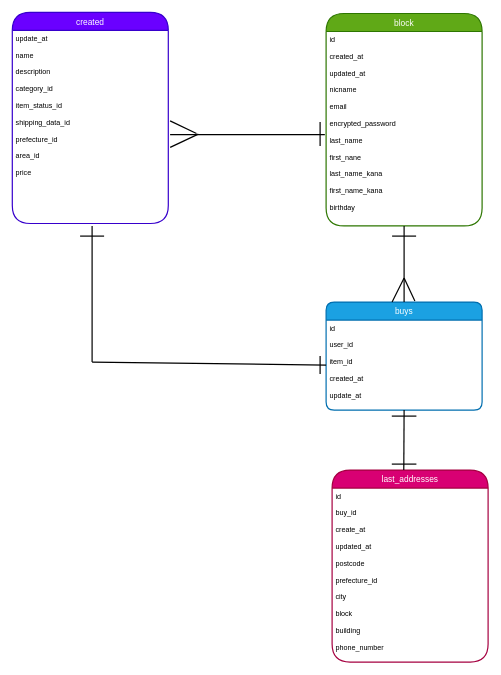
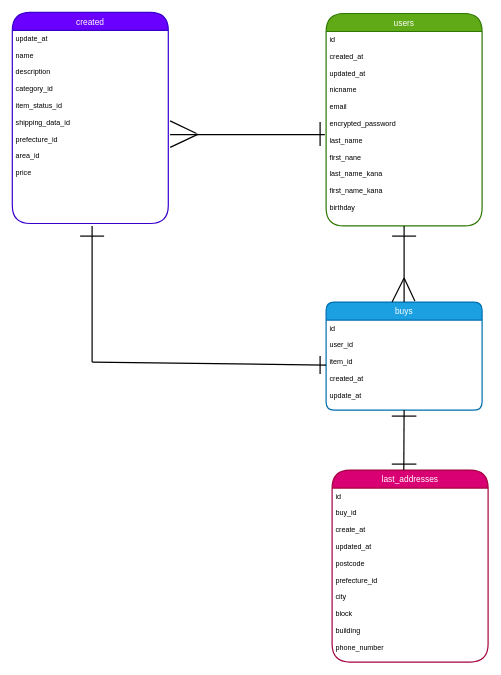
  <mxCell id="0" />
  <mxCell id="1" parent="0" />
  <mxCell id="2" value="created" style="swimlane;childLayout=stackLayout;horizontal=1;startSize=30;horizontalStack=0;rounded=1;fontSize=14;fontStyle=0;strokeWidth=2;resizeParent=0;resizeLast=1;shadow=0;dashed=0;align=center;fillColor=#6a00ff;fontColor=#ffffff;strokeColor=#3700CC;arcSize=50;" parent="1" vertex="1"><mxGeometry x="20" y="20" width="260" height="352" as="geometry" /></mxCell>
  <mxCell id="3" value="update_at&#10;&#10;name&#10;&#10;description&#10;&#10;category_id&#10;&#10;item_status_id&#10;&#10;shipping_data_id&#10;&#10;prefecture_id&#10;&#10;area_id&#10;&#10;price" style="align=left;strokeColor=none;fillColor=none;spacingLeft=4;fontSize=12;verticalAlign=top;resizable=0;rotatable=0;part=1;" parent="2" vertex="1"><mxGeometry y="30" width="260" height="322" as="geometry" /></mxCell>
- <mxCell id="4" value="block" style="swimlane;childLayout=stackLayout;horizontal=1;startSize=30;horizontalStack=0;rounded=1;fontSize=14;fontStyle=0;strokeWidth=2;resizeParent=0;resizeLast=1;shadow=0;dashed=0;align=center;fillColor=#60a917;fontColor=#ffffff;strokeColor=#2D7600;arcSize=50;" parent="1" vertex="1"><mxGeometry x="543" y="22" width="260" height="354" as="geometry" /></mxCell>
+ <mxCell id="4" value="users" style="swimlane;childLayout=stackLayout;horizontal=1;startSize=30;horizontalStack=0;rounded=1;fontSize=14;fontStyle=0;strokeWidth=2;resizeParent=0;resizeLast=1;shadow=0;dashed=0;align=center;fillColor=#60a917;fontColor=#ffffff;strokeColor=#2D7600;arcSize=50;" parent="1" vertex="1"><mxGeometry x="543" y="22" width="260" height="354" as="geometry" /></mxCell>
  <mxCell id="5" value="id&#10;&#10;created_at&#10;&#10;updated_at&#10;&#10;nicname&#10;&#10;email&#10;&#10;encrypted_password&#10;&#10;last_name&#10;&#10;first_nane&#10;&#10;last_name_kana&#10;&#10;first_name_kana&#10;&#10;birthday" style="align=left;strokeColor=none;fillColor=none;spacingLeft=4;fontSize=12;verticalAlign=top;resizable=0;rotatable=0;part=1;" parent="4" vertex="1"><mxGeometry y="30" width="260" height="324" as="geometry" /></mxCell>
  <mxCell id="6" value="buys" style="swimlane;childLayout=stackLayout;horizontal=1;startSize=30;horizontalStack=0;rounded=1;fontSize=14;fontStyle=0;strokeWidth=2;resizeParent=0;resizeLast=1;shadow=0;dashed=0;align=center;fillColor=#1ba1e2;fontColor=#ffffff;strokeColor=#006EAF;" parent="1" vertex="1"><mxGeometry x="543" y="503" width="260" height="180" as="geometry" /></mxCell>
  <mxCell id="7" value="id&#10;&#10;user_id&#10;&#10;item_id&#10;&#10;created_at&#10;&#10;update_at&#10;" style="align=left;strokeColor=none;fillColor=none;spacingLeft=4;fontSize=12;verticalAlign=top;resizable=0;rotatable=0;part=1;" parent="6" vertex="1"><mxGeometry y="30" width="260" height="150" as="geometry" /></mxCell>
  <mxCell id="8" value="" style="endArrow=none;html=1;entryX=0.569;entryY=-0.011;entryDx=0;entryDy=0;entryPerimeter=0;strokeWidth=2;" edge="1" parent="6" target="6"><mxGeometry width="50" height="50" relative="1" as="geometry"><mxPoint x="130" y="-40" as="sourcePoint" /><mxPoint x="180" y="10" as="targetPoint" /></mxGeometry></mxCell>
  <mxCell id="9" value="last_addresses" style="swimlane;childLayout=stackLayout;horizontal=1;startSize=30;horizontalStack=0;rounded=1;fontSize=14;fontStyle=0;strokeWidth=2;resizeParent=0;resizeLast=1;shadow=0;dashed=0;align=center;fillColor=#d80073;fontColor=#ffffff;strokeColor=#A50040;arcSize=50;" parent="1" vertex="1"><mxGeometry x="553" y="783" width="260" height="320" as="geometry" /></mxCell>
  <mxCell id="10" value="id&#10;&#10;buy_id&#10;&#10;create_at&#10;&#10;updated_at&#10;&#10;postcode&#10;&#10;prefecture_id&#10;&#10;city&#10;&#10;block&#10;&#10;building&#10;&#10;phone_number&#10;&#10;" style="align=left;strokeColor=none;fillColor=none;spacingLeft=4;fontSize=12;verticalAlign=top;resizable=0;rotatable=0;part=1;" parent="9" vertex="1"><mxGeometry y="30" width="260" height="290" as="geometry" /></mxCell>
  <mxCell id="11" value="" style="endArrow=none;html=1;strokeWidth=2;" parent="1" edge="1"><mxGeometry width="50" height="50" relative="1" as="geometry"><mxPoint x="672.5" y="783" as="sourcePoint" /><mxPoint x="673" y="683" as="targetPoint" /></mxGeometry></mxCell>
  <mxCell id="12" value="" style="endArrow=none;html=1;strokeWidth=2;" parent="1" edge="1"><mxGeometry width="50" height="50" relative="1" as="geometry"><mxPoint x="653" y="393" as="sourcePoint" /><mxPoint x="693" y="393" as="targetPoint" /></mxGeometry></mxCell>
  <mxCell id="13" value="" style="endArrow=none;html=1;strokeWidth=2;" parent="1" edge="1"><mxGeometry width="50" height="50" relative="1" as="geometry"><mxPoint x="652.5" y="773" as="sourcePoint" /><mxPoint x="693.5" y="773" as="targetPoint" /></mxGeometry></mxCell>
  <mxCell id="14" value="" style="endArrow=none;html=1;strokeWidth=2;" edge="1" parent="1"><mxGeometry width="50" height="50" relative="1" as="geometry"><mxPoint x="652.5" y="693" as="sourcePoint" /><mxPoint x="693.5" y="693" as="targetPoint" /></mxGeometry></mxCell>
  <mxCell id="15" value="" style="endArrow=none;html=1;strokeWidth=2;exitX=0.5;exitY=0;exitDx=0;exitDy=0;" edge="1" parent="1" source="6"><mxGeometry width="50" height="50" relative="1" as="geometry"><mxPoint x="672.5" y="476" as="sourcePoint" /><mxPoint x="673" y="376" as="targetPoint" /><Array as="points"><mxPoint x="673" y="443" /></Array></mxGeometry></mxCell>
  <mxCell id="16" value="" style="endArrow=none;html=1;strokeWidth=2;" edge="1" parent="1"><mxGeometry width="50" height="50" relative="1" as="geometry"><mxPoint x="653" y="503" as="sourcePoint" /><mxPoint x="673" y="463" as="targetPoint" /></mxGeometry></mxCell>
  <mxCell id="17" value="" style="endArrow=none;html=1;strokeWidth=2;entryX=-0.008;entryY=0.531;entryDx=0;entryDy=0;entryPerimeter=0;" edge="1" parent="1" target="5"><mxGeometry width="50" height="50" relative="1" as="geometry"><mxPoint x="283" y="224" as="sourcePoint" /><mxPoint x="333" y="174" as="targetPoint" /></mxGeometry></mxCell>
  <mxCell id="18" value="" style="endArrow=none;html=1;strokeWidth=2;exitX=1.012;exitY=0.606;exitDx=0;exitDy=0;exitPerimeter=0;" edge="1" parent="1" source="3"><mxGeometry width="50" height="50" relative="1" as="geometry"><mxPoint x="280" y="273" as="sourcePoint" /><mxPoint x="330" y="223" as="targetPoint" /></mxGeometry></mxCell>
  <mxCell id="19" value="" style="endArrow=none;html=1;strokeWidth=2;" edge="1" parent="1"><mxGeometry width="50" height="50" relative="1" as="geometry"><mxPoint x="327" y="222" as="sourcePoint" /><mxPoint x="283" y="201" as="targetPoint" /></mxGeometry></mxCell>
  <mxCell id="20" value="" style="endArrow=none;html=1;strokeWidth=2;" edge="1" parent="1"><mxGeometry width="50" height="50" relative="1" as="geometry"><mxPoint x="533" y="243" as="sourcePoint" /><mxPoint x="533" y="203" as="targetPoint" /></mxGeometry></mxCell>
  <mxCell id="21" value="" style="endArrow=none;html=1;strokeWidth=2;" edge="1" parent="1"><mxGeometry width="50" height="50" relative="1" as="geometry"><mxPoint x="153" y="603" as="sourcePoint" /><mxPoint x="153" y="376" as="targetPoint" /></mxGeometry></mxCell>
  <mxCell id="22" value="" style="endArrow=none;html=1;strokeWidth=2;entryX=0;entryY=0.5;entryDx=0;entryDy=0;" edge="1" parent="1" target="7"><mxGeometry width="50" height="50" relative="1" as="geometry"><mxPoint x="153" y="603" as="sourcePoint" /><mxPoint x="203" y="553" as="targetPoint" /></mxGeometry></mxCell>
  <mxCell id="23" value="" style="endArrow=none;html=1;strokeWidth=2;" edge="1" parent="1"><mxGeometry width="50" height="50" relative="1" as="geometry"><mxPoint x="133" y="393" as="sourcePoint" /><mxPoint x="173" y="393" as="targetPoint" /></mxGeometry></mxCell>
  <mxCell id="24" value="" style="endArrow=none;html=1;strokeWidth=2;" edge="1" parent="1"><mxGeometry width="50" height="50" relative="1" as="geometry"><mxPoint x="533" y="623" as="sourcePoint" /><mxPoint x="533" y="593" as="targetPoint" /></mxGeometry></mxCell>
